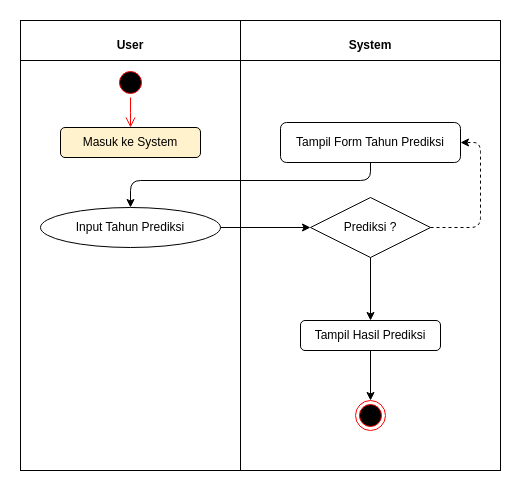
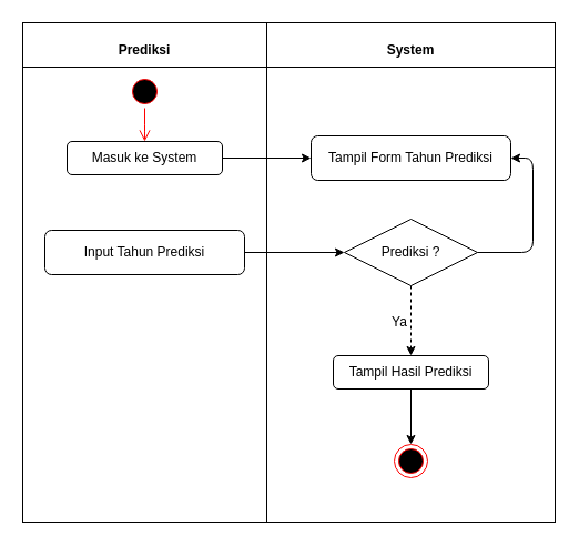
  <mxCell id="0" />
  <mxCell id="1" parent="0" />
- <mxCell id="2" value="&lt;p style=&quot;margin: 0px ; margin-top: 4px ; text-align: center&quot;&gt;&lt;br&gt;&lt;b&gt;User&lt;/b&gt;&lt;/p&gt;" style="verticalAlign=top;align=left;overflow=fill;fontSize=12;fontFamily=Helvetica;html=1;" vertex="1" parent="1"><mxGeometry x="20" y="20" width="220" height="450" as="geometry" /></mxCell>
+ <mxCell id="2" value="&lt;p style=&quot;margin: 0px ; margin-top: 4px ; text-align: center&quot;&gt;&lt;br&gt;&lt;b&gt;Prediksi&lt;/b&gt;&lt;/p&gt;" style="verticalAlign=top;align=left;overflow=fill;fontSize=12;fontFamily=Helvetica;html=1;" vertex="1" parent="1"><mxGeometry x="20" y="20" width="220" height="450" as="geometry" /></mxCell>
  <mxCell id="3" value="&lt;p style=&quot;margin: 0px ; margin-top: 4px ; text-align: center&quot;&gt;&lt;br&gt;&lt;b&gt;System&lt;/b&gt;&lt;/p&gt;" style="verticalAlign=top;align=left;overflow=fill;fontSize=12;fontFamily=Helvetica;html=1;" vertex="1" parent="1"><mxGeometry x="240" y="20" width="260" height="450" as="geometry" /></mxCell>
  <mxCell id="4" value="" style="ellipse;html=1;shape=startState;fillColor=#000000;strokeColor=#ff0000;" vertex="1" parent="1"><mxGeometry x="115" y="67" width="30" height="30" as="geometry" /></mxCell>
  <mxCell id="5" value="" style="edgeStyle=orthogonalEdgeStyle;html=1;verticalAlign=bottom;endArrow=open;endSize=8;strokeColor=#ff0000;" edge="1" parent="1" source="4"><mxGeometry relative="1" as="geometry"><mxPoint x="130" y="127" as="targetPoint" /></mxGeometry></mxCell>
- <mxCell id="6" value="Masuk ke System" style="rounded=1;whiteSpace=wrap;html=1;fillColor=#fff2cc;" vertex="1" parent="1"><mxGeometry x="60" y="127" width="140" height="30" as="geometry" /></mxCell>
+ <mxCell id="6" value="Masuk ke System" style="rounded=1;whiteSpace=wrap;html=1;" vertex="1" parent="1"><mxGeometry x="60" y="127" width="140" height="30" as="geometry" /></mxCell>
  <mxCell id="7" value="Tampil Form Tahun Prediksi" style="rounded=1;whiteSpace=wrap;html=1;" vertex="1" parent="1"><mxGeometry x="280" y="122" width="180" height="40" as="geometry" /></mxCell>
- <mxCell id="8" value="Input Tahun Prediksi" style="ellipse;whiteSpace=wrap;html=1;" vertex="1" parent="1"><mxGeometry x="40" y="207" width="180" height="40" as="geometry" /></mxCell>
+ <mxCell id="8" value="Input Tahun Prediksi" style="rounded=1;whiteSpace=wrap;html=1;" vertex="1" parent="1"><mxGeometry x="40" y="207" width="180" height="40" as="geometry" /></mxCell>
  <mxCell id="9" value="Prediksi ?" style="rhombus;whiteSpace=wrap;html=1;" vertex="1" parent="1"><mxGeometry x="310" y="197" width="120" height="60" as="geometry" /></mxCell>
  <mxCell id="10" value="" style="rounded=0;whiteSpace=wrap;html=1;fillColor=none;" vertex="1" parent="1"><mxGeometry x="20" y="20" width="480" height="40" as="geometry" /></mxCell>
  <mxCell id="11" value="Tampil Hasil Prediksi" style="rounded=1;whiteSpace=wrap;html=1;" vertex="1" parent="1"><mxGeometry x="300" y="320" width="140" height="30" as="geometry" /></mxCell>
  <mxCell id="12" value="" style="ellipse;html=1;shape=endState;fillColor=#000000;strokeColor=#ff0000;" vertex="1" parent="1"><mxGeometry x="355" y="400" width="30" height="30" as="geometry" /></mxCell>
- <mxCell id="14" value="" style="endArrow=classic;html=1;exitX=0.5;exitY=1;exitDx=0;exitDy=0;entryX=0.5;entryY=0;entryDx=0;entryDy=0;" edge="1" parent="1" source="7" target="8"><mxGeometry width="50" height="50" relative="1" as="geometry"><mxPoint x="210" y="152" as="sourcePoint" /><mxPoint x="290" y="152" as="targetPoint" /><Array as="points"><mxPoint x="370" y="180" /><mxPoint x="130" y="180" /></Array></mxGeometry></mxCell>
+ <mxCell id="13" value="" style="endArrow=classic;html=1;exitX=1;exitY=0.5;exitDx=0;exitDy=0;entryX=0;entryY=0.5;entryDx=0;entryDy=0;" edge="1" parent="1" source="6" target="7"><mxGeometry width="50" height="50" relative="1" as="geometry"><mxPoint x="320" y="290" as="sourcePoint" /><mxPoint x="370" y="240" as="targetPoint" /></mxGeometry></mxCell>
  <mxCell id="15" value="" style="endArrow=classic;html=1;exitX=1;exitY=0.5;exitDx=0;exitDy=0;entryX=0;entryY=0.5;entryDx=0;entryDy=0;" edge="1" parent="1" source="8" target="9"><mxGeometry width="50" height="50" relative="1" as="geometry"><mxPoint x="210" y="152" as="sourcePoint" /><mxPoint x="290" y="152" as="targetPoint" /></mxGeometry></mxCell>
- <mxCell id="16" value="" style="endArrow=classic;html=1;exitX=0.5;exitY=1;exitDx=0;exitDy=0;entryX=0.5;entryY=0;entryDx=0;entryDy=0;" edge="1" parent="1" source="9" target="11"><mxGeometry width="50" height="50" relative="1" as="geometry"><mxPoint x="230" y="237" as="sourcePoint" /><mxPoint x="320" y="237" as="targetPoint" /></mxGeometry></mxCell>
- <mxCell id="17" value="" style="endArrow=classic;html=1;exitX=1;exitY=0.5;exitDx=0;exitDy=0;entryX=1;entryY=0.5;entryDx=0;entryDy=0;dashed=1;" edge="1" parent="1" source="9" target="7"><mxGeometry width="50" height="50" relative="1" as="geometry"><mxPoint x="380" y="267" as="sourcePoint" /><mxPoint x="380" y="330" as="targetPoint" /><Array as="points"><mxPoint x="480" y="227" /><mxPoint x="480" y="142" /></Array></mxGeometry></mxCell>
+ <mxCell id="16" value="" style="endArrow=classic;html=1;exitX=0.5;exitY=1;exitDx=0;exitDy=0;entryX=0.5;entryY=0;entryDx=0;entryDy=0;dashed=1;" edge="1" parent="1" source="9" target="11"><mxGeometry width="50" height="50" relative="1" as="geometry"><mxPoint x="230" y="237" as="sourcePoint" /><mxPoint x="320" y="237" as="targetPoint" /></mxGeometry></mxCell>
+ <mxCell id="17" value="" style="endArrow=classic;html=1;exitX=1;exitY=0.5;exitDx=0;exitDy=0;entryX=1;entryY=0.5;entryDx=0;entryDy=0;" edge="1" parent="1" source="9" target="7"><mxGeometry width="50" height="50" relative="1" as="geometry"><mxPoint x="380" y="267" as="sourcePoint" /><mxPoint x="380" y="330" as="targetPoint" /><Array as="points"><mxPoint x="480" y="227" /><mxPoint x="480" y="142" /></Array></mxGeometry></mxCell>
+ <mxCell id="18" value="Ya" style="text;html=1;strokeColor=none;fillColor=none;align=center;verticalAlign=middle;whiteSpace=wrap;rounded=0;" vertex="1" parent="1"><mxGeometry x="340" y="280" width="40" height="20" as="geometry" /></mxCell>
  <mxCell id="19" value="" style="endArrow=classic;html=1;exitX=0.5;exitY=1;exitDx=0;exitDy=0;" edge="1" parent="1" source="11" target="12"><mxGeometry width="50" height="50" relative="1" as="geometry"><mxPoint x="440" y="380" as="sourcePoint" /><mxPoint x="440" y="443" as="targetPoint" /></mxGeometry></mxCell>
